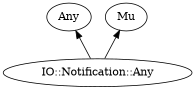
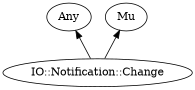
  digraph {
    bgcolor="#FFFFFF"
    fontname="DejaVu Serif"
    rankdir=BT
    splines=polyline
    node [color="#000000" fontcolor="#000000" fontname="DejaVu Serif"]
    edge [color="#000000" fontname="DejaVu Serif"]
-   "IO::Notification::Change" [label="IO::Notification::Any"]
+   "IO::Notification::Change"
    Any
    Mu
    "IO::Notification::Change" -> Any
    "IO::Notification::Change" -> Mu
  }
